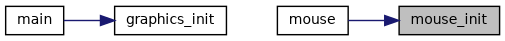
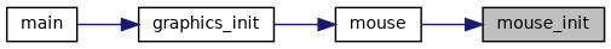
  digraph {
    rankdir=RL
    node [color=black fillcolor=white fontname=Helvetica fontsize=10 shape=record style=filled]
    edge [color=midnightblue dir=back fontname=Helvetica fontsize=10 labelfontname=Helvetica labelfontsize=10 style=solid]
    n1 [fillcolor=grey75 fontcolor=black height=0.2 label=mouse_init width=0.4]
    n2 [height=0.2 label=mouse width=0.4]
    n3 [height=0.2 label=graphics_init width=0.4]
    n4 [height=0.2 label=main width=0.4]
    n1 -> n2
+   n2 -> n3
    n3 -> n4
  }
